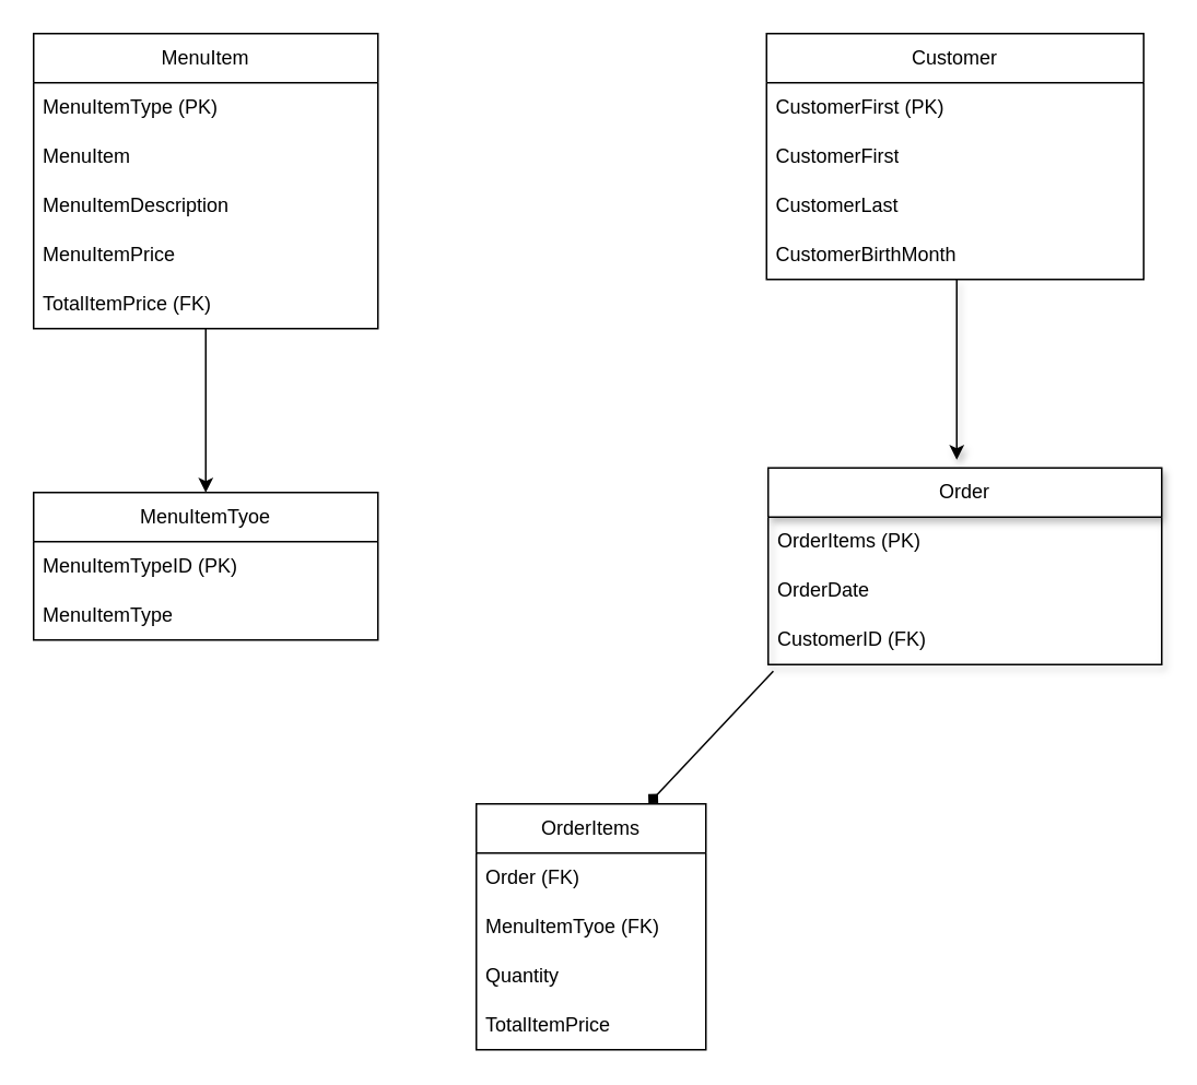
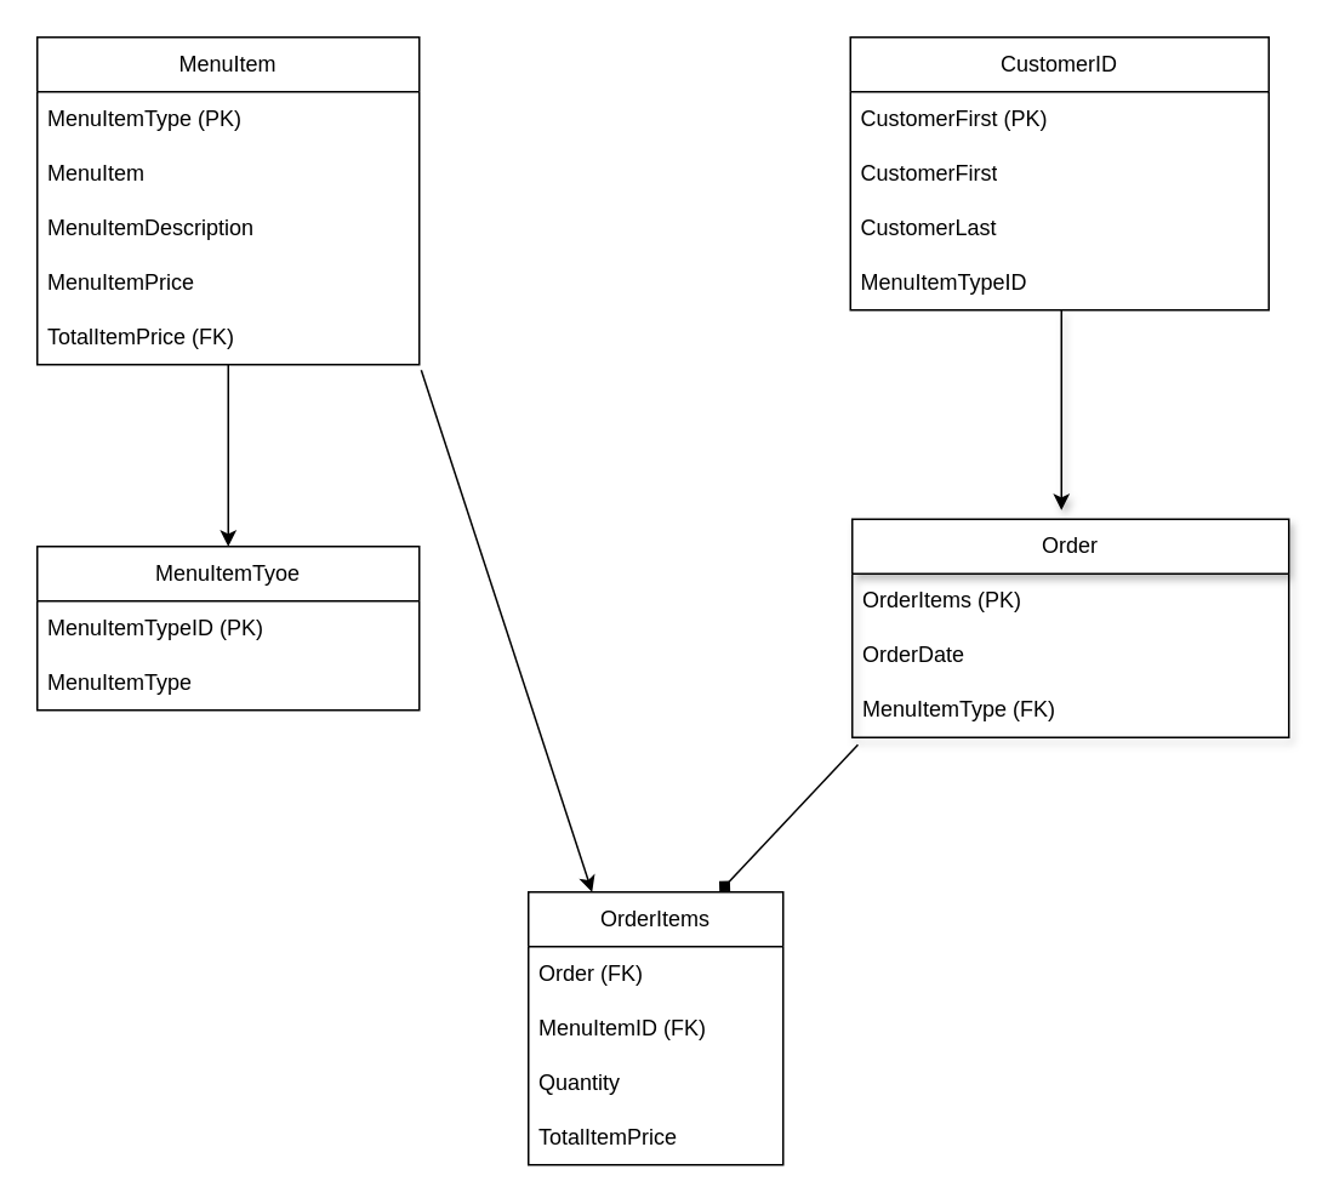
  <mxCell id="0" />
  <mxCell id="1" parent="0" />
  <mxCell id="2" value="MenuItemTyoe" style="swimlane;fontStyle=0;childLayout=stackLayout;horizontal=1;startSize=30;horizontalStack=0;resizeParent=1;resizeParentMax=0;resizeLast=0;collapsible=1;marginBottom=0;whiteSpace=wrap;html=1;" vertex="1" parent="1"><mxGeometry x="20" y="300" width="210" height="90" as="geometry" /></mxCell>
  <mxCell id="3" value="MenuItemTypeID (PK)&amp;nbsp;" style="text;strokeColor=none;fillColor=none;align=left;verticalAlign=middle;spacingLeft=4;spacingRight=4;overflow=hidden;points=[[0,0.5],[1,0.5]];portConstraint=eastwest;rotatable=0;whiteSpace=wrap;html=1;" vertex="1" parent="2"><mxGeometry y="30" width="210" height="30" as="geometry" /></mxCell>
  <mxCell id="4" value="MenuItemType" style="text;strokeColor=none;fillColor=none;align=left;verticalAlign=middle;spacingLeft=4;spacingRight=4;overflow=hidden;points=[[0,0.5],[1,0.5]];portConstraint=eastwest;rotatable=0;whiteSpace=wrap;html=1;" vertex="1" parent="2"><mxGeometry y="60" width="210" height="30" as="geometry" /></mxCell>
  <mxCell id="5" style="edgeStyle=orthogonalEdgeStyle;rounded=0;orthogonalLoop=1;jettySize=auto;html=1;shadow=1;" edge="1" parent="1"><mxGeometry relative="1" as="geometry"><mxPoint x="583" y="280" as="targetPoint" /><mxPoint x="583" y="170" as="sourcePoint" /></mxGeometry></mxCell>
- <mxCell id="6" value="Customer" style="swimlane;fontStyle=0;childLayout=stackLayout;horizontal=1;startSize=30;horizontalStack=0;resizeParent=1;resizeParentMax=0;resizeLast=0;collapsible=1;marginBottom=0;whiteSpace=wrap;html=1;" vertex="1" parent="1"><mxGeometry x="467" y="20" width="230" height="150" as="geometry" /></mxCell>
+ <mxCell id="6" value="CustomerID" style="swimlane;fontStyle=0;childLayout=stackLayout;horizontal=1;startSize=30;horizontalStack=0;resizeParent=1;resizeParentMax=0;resizeLast=0;collapsible=1;marginBottom=0;whiteSpace=wrap;html=1;" vertex="1" parent="1"><mxGeometry x="467" y="20" width="230" height="150" as="geometry" /></mxCell>
  <mxCell id="7" value="CustomerFirst (PK)" style="text;strokeColor=none;fillColor=none;align=left;verticalAlign=middle;spacingLeft=4;spacingRight=4;overflow=hidden;points=[[0,0.5],[1,0.5]];portConstraint=eastwest;rotatable=0;whiteSpace=wrap;html=1;" vertex="1" parent="6"><mxGeometry y="30" width="230" height="30" as="geometry" /></mxCell>
  <mxCell id="8" value="CustomerFirst" style="text;strokeColor=none;fillColor=none;align=left;verticalAlign=middle;spacingLeft=4;spacingRight=4;overflow=hidden;points=[[0,0.5],[1,0.5]];portConstraint=eastwest;rotatable=0;whiteSpace=wrap;html=1;shadow=1;" vertex="1" parent="6"><mxGeometry y="60" width="230" height="30" as="geometry" /></mxCell>
  <mxCell id="9" value="CustomerLast" style="text;strokeColor=none;fillColor=none;align=left;verticalAlign=middle;spacingLeft=4;spacingRight=4;overflow=hidden;points=[[0,0.5],[1,0.5]];portConstraint=eastwest;rotatable=0;whiteSpace=wrap;html=1;shadow=1;" vertex="1" parent="6"><mxGeometry y="90" width="230" height="30" as="geometry" /></mxCell>
- <mxCell id="10" value="CustomerBirthMonth" style="text;strokeColor=none;fillColor=none;align=left;verticalAlign=middle;spacingLeft=4;spacingRight=4;overflow=hidden;points=[[0,0.5],[1,0.5]];portConstraint=eastwest;rotatable=0;whiteSpace=wrap;html=1;shadow=1;" vertex="1" parent="6"><mxGeometry y="120" width="230" height="30" as="geometry" /></mxCell>
+ <mxCell id="10" value="MenuItemTypeID" style="text;strokeColor=none;fillColor=none;align=left;verticalAlign=middle;spacingLeft=4;spacingRight=4;overflow=hidden;points=[[0,0.5],[1,0.5]];portConstraint=eastwest;rotatable=0;whiteSpace=wrap;html=1;shadow=1;" vertex="1" parent="6"><mxGeometry y="120" width="230" height="30" as="geometry" /></mxCell>
  <mxCell id="11" style="edgeStyle=orthogonalEdgeStyle;rounded=0;orthogonalLoop=1;jettySize=auto;html=1;entryX=0.5;entryY=0;entryDx=0;entryDy=0;" edge="1" parent="1" source="12" target="2"><mxGeometry relative="1" as="geometry" /></mxCell>
  <mxCell id="12" value="MenuItem" style="swimlane;fontStyle=0;childLayout=stackLayout;horizontal=1;startSize=30;horizontalStack=0;resizeParent=1;resizeParentMax=0;resizeLast=0;collapsible=1;marginBottom=0;whiteSpace=wrap;html=1;" vertex="1" parent="1"><mxGeometry x="20" y="20" width="210" height="180" as="geometry" /></mxCell>
  <mxCell id="13" value="MenuItemType (PK)" style="text;strokeColor=none;fillColor=none;align=left;verticalAlign=middle;spacingLeft=4;spacingRight=4;overflow=hidden;points=[[0,0.5],[1,0.5]];portConstraint=eastwest;rotatable=0;whiteSpace=wrap;html=1;" vertex="1" parent="12"><mxGeometry y="30" width="210" height="30" as="geometry" /></mxCell>
  <mxCell id="14" value="MenuItem" style="text;strokeColor=none;fillColor=none;align=left;verticalAlign=middle;spacingLeft=4;spacingRight=4;overflow=hidden;points=[[0,0.5],[1,0.5]];portConstraint=eastwest;rotatable=0;whiteSpace=wrap;html=1;" vertex="1" parent="12"><mxGeometry y="60" width="210" height="30" as="geometry" /></mxCell>
  <mxCell id="15" value="MenuItemDescription" style="text;strokeColor=none;fillColor=none;align=left;verticalAlign=middle;spacingLeft=4;spacingRight=4;overflow=hidden;points=[[0,0.5],[1,0.5]];portConstraint=eastwest;rotatable=0;whiteSpace=wrap;html=1;" vertex="1" parent="12"><mxGeometry y="90" width="210" height="30" as="geometry" /></mxCell>
  <mxCell id="16" value="MenuItemPrice" style="text;strokeColor=none;fillColor=none;align=left;verticalAlign=middle;spacingLeft=4;spacingRight=4;overflow=hidden;points=[[0,0.5],[1,0.5]];portConstraint=eastwest;rotatable=0;whiteSpace=wrap;html=1;" vertex="1" parent="12"><mxGeometry y="120" width="210" height="30" as="geometry" /></mxCell>
  <mxCell id="17" value="TotalItemPrice (FK)&amp;nbsp;" style="text;strokeColor=none;fillColor=none;align=left;verticalAlign=middle;spacingLeft=4;spacingRight=4;overflow=hidden;points=[[0,0.5],[1,0.5]];portConstraint=eastwest;rotatable=0;whiteSpace=wrap;html=1;" vertex="1" parent="12"><mxGeometry y="150" width="210" height="30" as="geometry" /></mxCell>
  <mxCell id="18" value="Order" style="swimlane;fontStyle=0;childLayout=stackLayout;horizontal=1;startSize=30;horizontalStack=0;resizeParent=1;resizeParentMax=0;resizeLast=0;collapsible=1;marginBottom=0;whiteSpace=wrap;html=1;shadow=1;" vertex="1" parent="1"><mxGeometry x="468" y="285" width="240" height="120" as="geometry" /></mxCell>
  <mxCell id="19" value="OrderItems (PK)" style="text;strokeColor=none;fillColor=none;align=left;verticalAlign=middle;spacingLeft=4;spacingRight=4;overflow=hidden;points=[[0,0.5],[1,0.5]];portConstraint=eastwest;rotatable=0;whiteSpace=wrap;html=1;" vertex="1" parent="18"><mxGeometry y="30" width="240" height="30" as="geometry" /></mxCell>
  <mxCell id="20" value="OrderDate" style="text;strokeColor=none;fillColor=none;align=left;verticalAlign=middle;spacingLeft=4;spacingRight=4;overflow=hidden;points=[[0,0.5],[1,0.5]];portConstraint=eastwest;rotatable=0;whiteSpace=wrap;html=1;" vertex="1" parent="18"><mxGeometry y="60" width="240" height="30" as="geometry" /></mxCell>
- <mxCell id="21" value="CustomerID (FK)" style="text;strokeColor=none;fillColor=none;align=left;verticalAlign=middle;spacingLeft=4;spacingRight=4;overflow=hidden;points=[[0,0.5],[1,0.5]];portConstraint=eastwest;rotatable=0;whiteSpace=wrap;html=1;" vertex="1" parent="18"><mxGeometry y="90" width="240" height="30" as="geometry" /></mxCell>
+ <mxCell id="21" value="MenuItemType (FK)" style="text;strokeColor=none;fillColor=none;align=left;verticalAlign=middle;spacingLeft=4;spacingRight=4;overflow=hidden;points=[[0,0.5],[1,0.5]];portConstraint=eastwest;rotatable=0;whiteSpace=wrap;html=1;" vertex="1" parent="18"><mxGeometry y="90" width="240" height="30" as="geometry" /></mxCell>
  <mxCell id="22" value="OrderItems" style="swimlane;fontStyle=0;childLayout=stackLayout;horizontal=1;startSize=30;horizontalStack=0;resizeParent=1;resizeParentMax=0;resizeLast=0;collapsible=1;marginBottom=0;whiteSpace=wrap;html=1;" vertex="1" parent="1"><mxGeometry x="290" y="490" width="140" height="150" as="geometry" /></mxCell>
  <mxCell id="23" value="Order (FK)&amp;nbsp;" style="text;strokeColor=none;fillColor=none;align=left;verticalAlign=middle;spacingLeft=4;spacingRight=4;overflow=hidden;points=[[0,0.5],[1,0.5]];portConstraint=eastwest;rotatable=0;whiteSpace=wrap;html=1;" vertex="1" parent="22"><mxGeometry y="30" width="140" height="30" as="geometry" /></mxCell>
- <mxCell id="24" value="MenuItemTyoe (FK)" style="text;strokeColor=none;fillColor=none;align=left;verticalAlign=middle;spacingLeft=4;spacingRight=4;overflow=hidden;points=[[0,0.5],[1,0.5]];portConstraint=eastwest;rotatable=0;whiteSpace=wrap;html=1;" vertex="1" parent="22"><mxGeometry y="60" width="140" height="30" as="geometry" /></mxCell>
+ <mxCell id="24" value="MenuItemID (FK)" style="text;strokeColor=none;fillColor=none;align=left;verticalAlign=middle;spacingLeft=4;spacingRight=4;overflow=hidden;points=[[0,0.5],[1,0.5]];portConstraint=eastwest;rotatable=0;whiteSpace=wrap;html=1;" vertex="1" parent="22"><mxGeometry y="60" width="140" height="30" as="geometry" /></mxCell>
  <mxCell id="25" value="Quantity" style="text;strokeColor=none;fillColor=none;align=left;verticalAlign=middle;spacingLeft=4;spacingRight=4;overflow=hidden;points=[[0,0.5],[1,0.5]];portConstraint=eastwest;rotatable=0;whiteSpace=wrap;html=1;" vertex="1" parent="22"><mxGeometry y="90" width="140" height="30" as="geometry" /></mxCell>
  <mxCell id="26" value="TotalItemPrice" style="text;strokeColor=none;fillColor=none;align=left;verticalAlign=middle;spacingLeft=4;spacingRight=4;overflow=hidden;points=[[0,0.5],[1,0.5]];portConstraint=eastwest;rotatable=0;whiteSpace=wrap;html=1;" vertex="1" parent="22"><mxGeometry y="120" width="140" height="30" as="geometry" /></mxCell>
+ <mxCell id="27" value="" style="endArrow=classic;html=1;rounded=0;entryX=0.25;entryY=0;entryDx=0;entryDy=0;exitX=1.005;exitY=1.1;exitDx=0;exitDy=0;exitPerimeter=0;" edge="1" parent="1" source="17" target="22"><mxGeometry width="50" height="50" relative="1" as="geometry"><mxPoint x="310" y="250" as="sourcePoint" /><mxPoint x="360" y="200" as="targetPoint" /></mxGeometry></mxCell>
  <mxCell id="28" value="" style="endArrow=diamond;html=1;rounded=0;exitX=0.013;exitY=1.133;exitDx=0;exitDy=0;exitPerimeter=0;entryX=0.75;entryY=0;entryDx=0;entryDy=0;" edge="1" parent="1" source="21" target="22"><mxGeometry width="50" height="50" relative="1" as="geometry"><mxPoint x="450" y="470" as="sourcePoint" /><mxPoint x="360" y="480" as="targetPoint" /></mxGeometry></mxCell>
